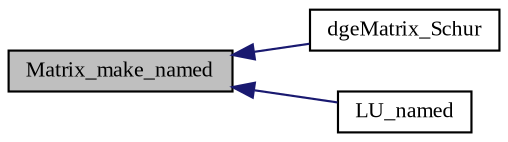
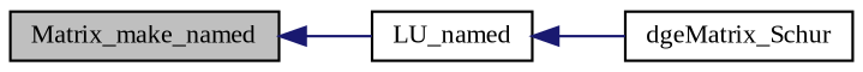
  digraph {
    fontname="Liberation Serif"
    rankdir=LR
    node [color=black fillcolor=white fontname="Liberation Serif" fontsize=10 shape=record style=filled]
    edge [color=midnightblue dir=back fontname="Liberation Serif" fontsize=10 labelfontname="FreeSans.ttf" labelfontsize=10 style=solid]
    n1 [fillcolor=grey75 fontcolor=black height=0.2 label=Matrix_make_named width=0.4]
    n2 [height=0.2 label=dgeMatrix_Schur width=0.4]
    n3 [height=0.2 label=LU_named width=0.4]
-   n1 -> n2
+   n3 -> n2
    n1 -> n3
  }
